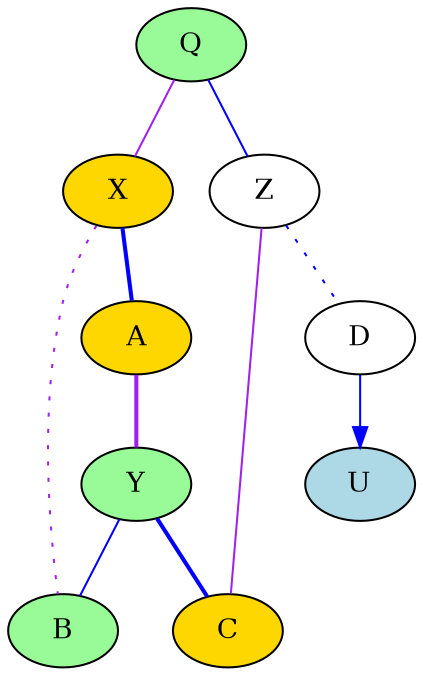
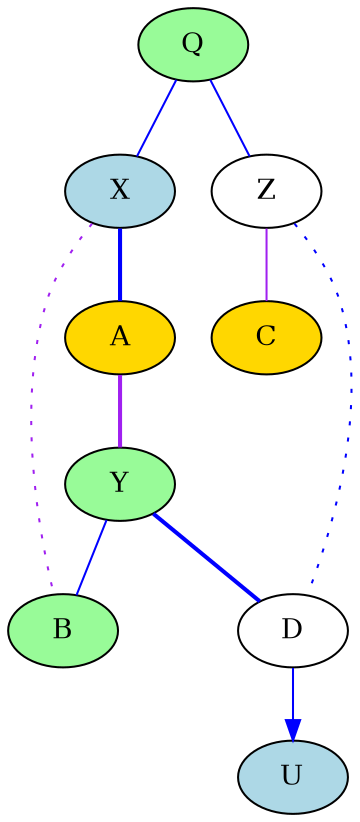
  digraph {
    node [fillcolor=palegreen style=filled]
    edge [arrowhead=none color=blue style=solid]
    Q
-   X [fillcolor=gold]
+   X [fillcolor=lightblue]
    Y
    Z [fillcolor=white]
    A [fillcolor=gold]
    B
    C [fillcolor=gold]
    D [fillcolor=white]
    U [fillcolor=lightblue]
    subgraph sub_1 {
      Q
      X
      Y
      Z
      A
      B
      C
      D
    }
    subgraph sub_2 {
      D
      U
    }
-   Q -> X [color=purple]
+   Q -> X
    Q -> Z
    X -> A [style=bold]
    X -> B [color=purple style=dotted]
    Y -> B
-   Y -> C [style=bold]
+   Y -> D [style=bold]
    Z -> C [color=purple]
    Z -> D [style=dotted]
    A -> Y [color=purple style=bold]
    D -> U [arrowhead=""]
  }
